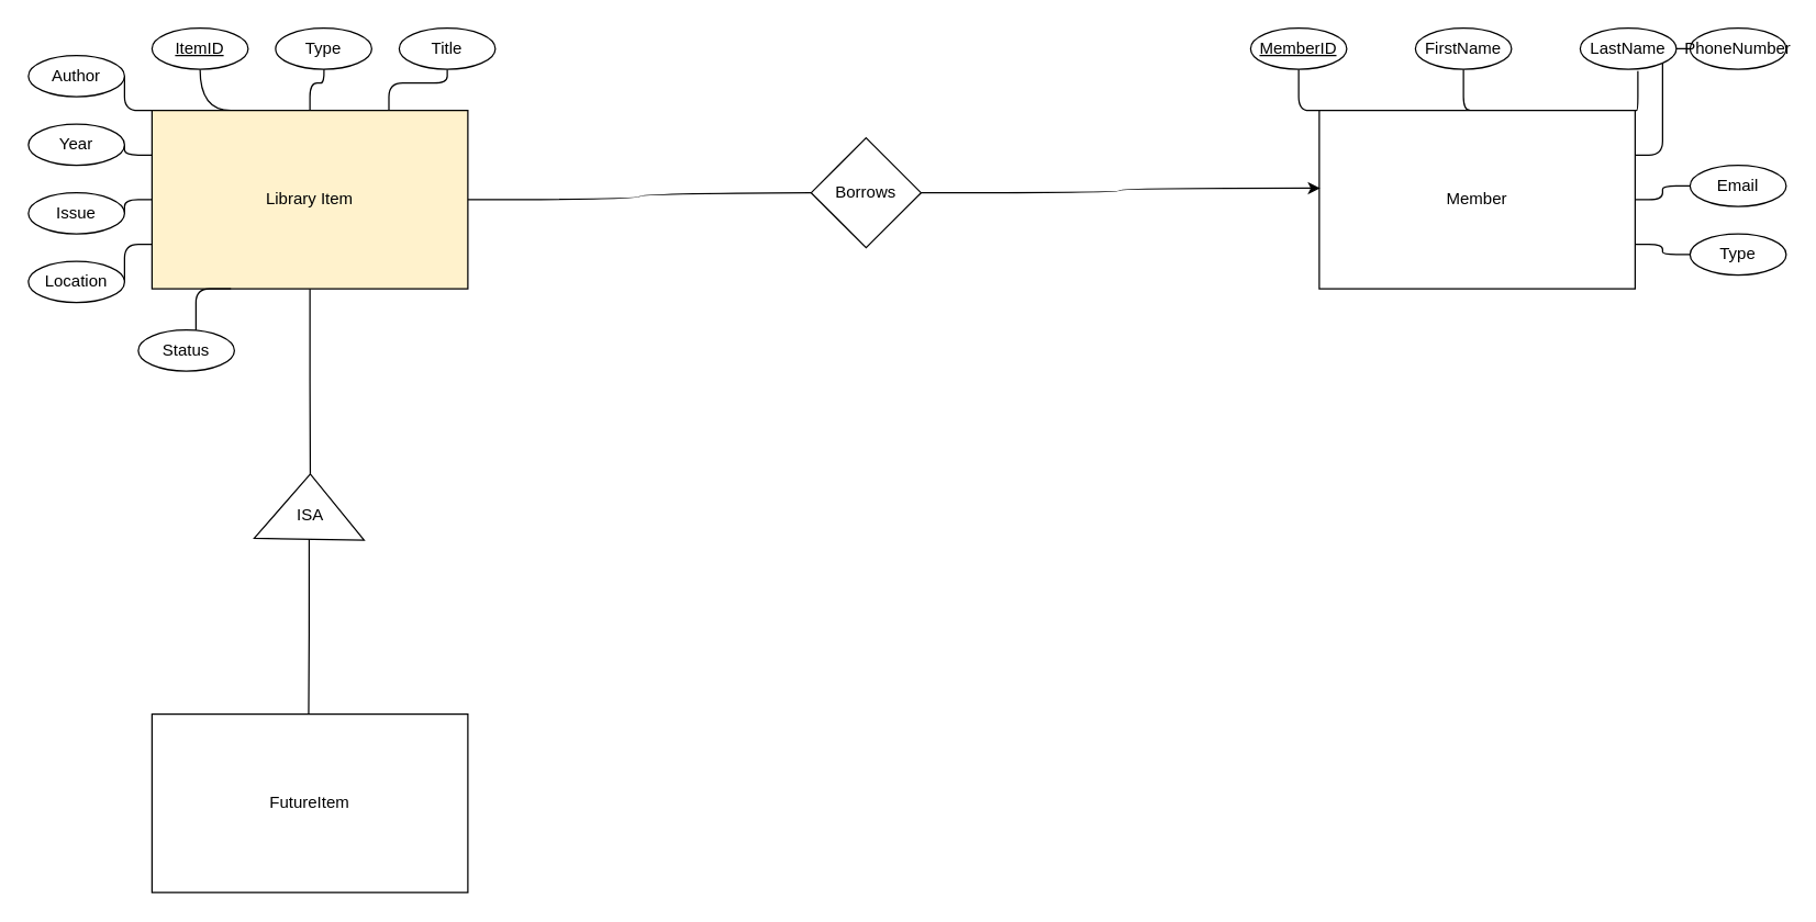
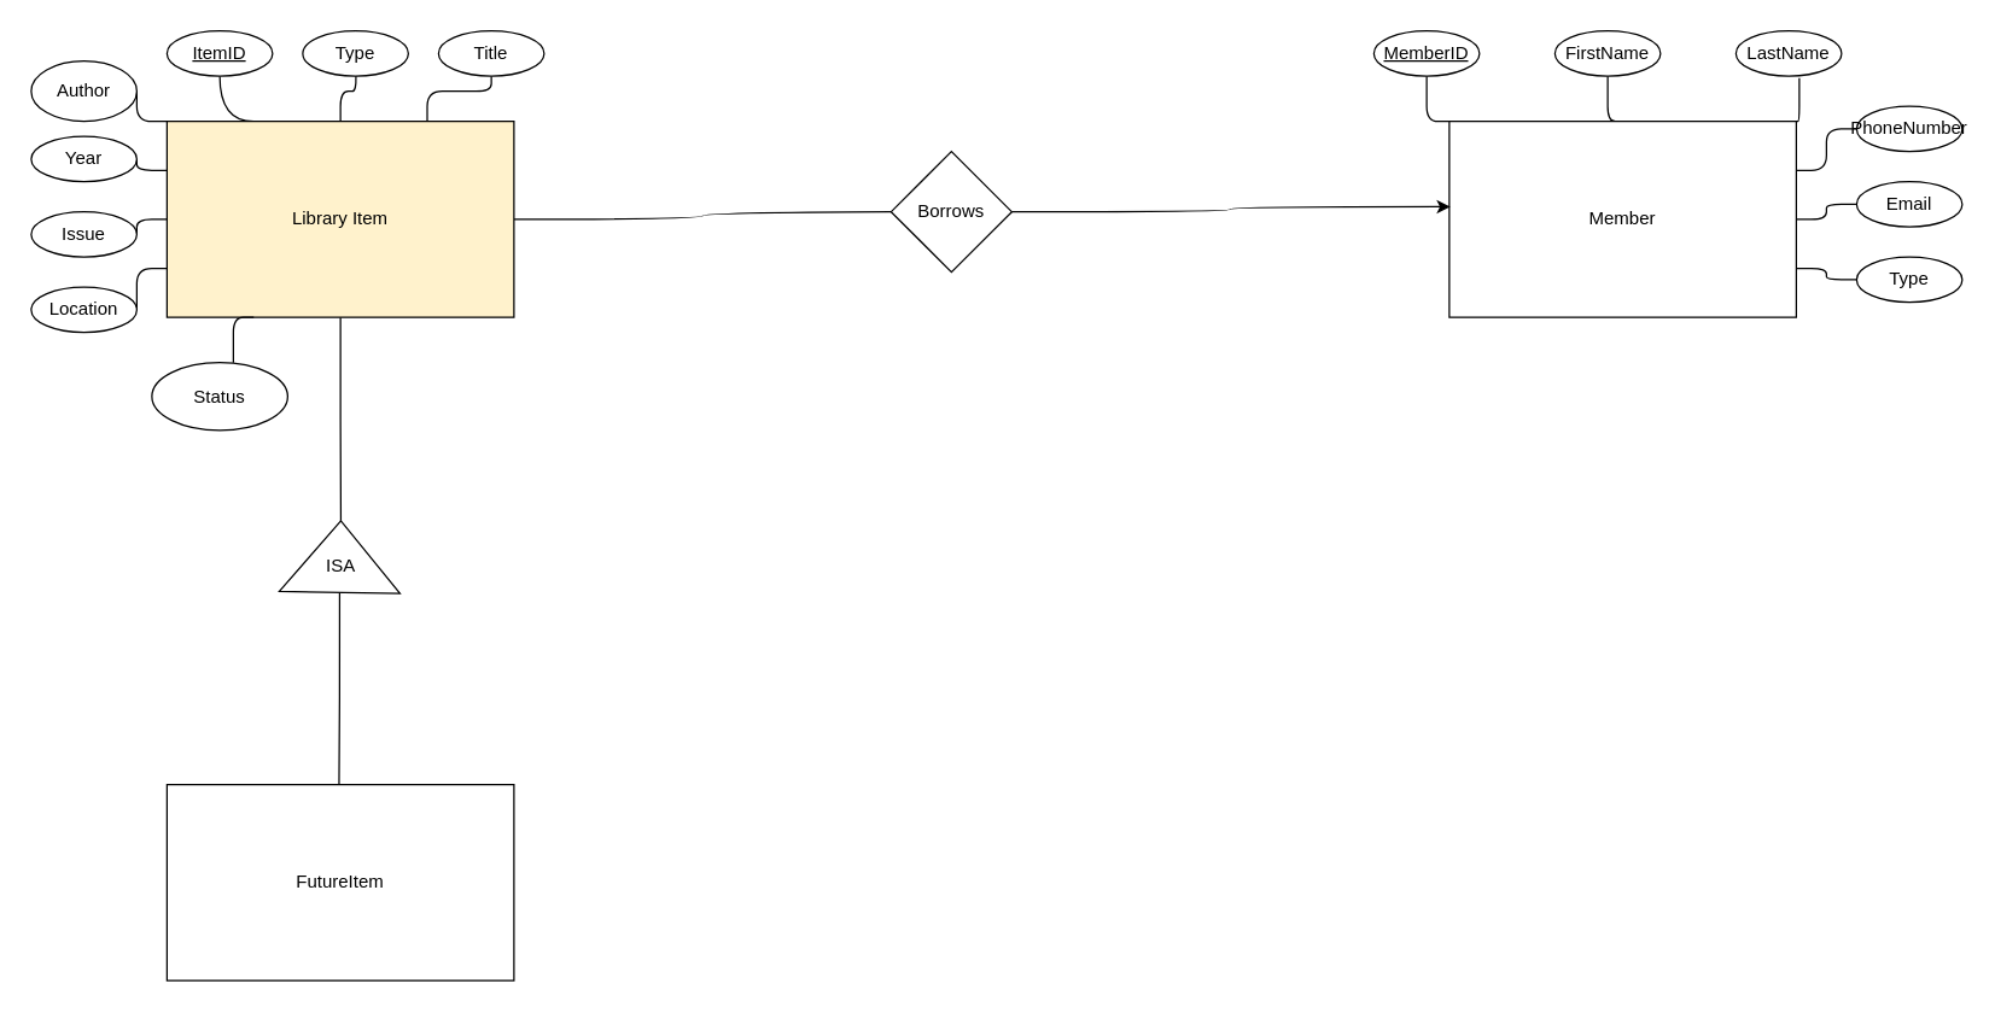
  <mxCell id="0" />
  <mxCell id="1" parent="0" />
  <mxCell id="2" style="edgeStyle=orthogonalEdgeStyle;rounded=0;orthogonalLoop=1;jettySize=auto;html=1;exitX=0.25;exitY=0;exitDx=0;exitDy=0;entryX=0.5;entryY=1;entryDx=0;entryDy=0;curved=1;strokeColor=default;startArrow=none;startFill=0;endArrow=none;" edge="1" parent="1" source="11" target="12"><mxGeometry relative="1" as="geometry" /></mxCell>
  <mxCell id="3" style="edgeStyle=orthogonalEdgeStyle;rounded=1;orthogonalLoop=1;jettySize=auto;html=1;exitX=0.5;exitY=0;exitDx=0;exitDy=0;endArrow=none;startFill=0;curved=0;" edge="1" parent="1" source="11"><mxGeometry relative="1" as="geometry"><mxPoint x="235" y="40" as="targetPoint" /></mxGeometry></mxCell>
  <mxCell id="4" style="edgeStyle=orthogonalEdgeStyle;rounded=1;orthogonalLoop=1;jettySize=auto;html=1;exitX=0;exitY=0;exitDx=0;exitDy=0;entryX=1;entryY=0.5;entryDx=0;entryDy=0;curved=0;endArrow=none;startFill=0;" edge="1" parent="1" source="11" target="15"><mxGeometry relative="1" as="geometry" /></mxCell>
  <mxCell id="5" style="edgeStyle=orthogonalEdgeStyle;rounded=1;orthogonalLoop=1;jettySize=auto;html=1;exitX=0;exitY=0.25;exitDx=0;exitDy=0;entryX=1;entryY=0.5;entryDx=0;entryDy=0;endArrow=none;startFill=0;curved=0;" edge="1" parent="1" source="11" target="16"><mxGeometry relative="1" as="geometry" /></mxCell>
  <mxCell id="6" style="edgeStyle=orthogonalEdgeStyle;rounded=1;orthogonalLoop=1;jettySize=auto;html=1;exitX=0;exitY=0.5;exitDx=0;exitDy=0;entryX=1;entryY=0.5;entryDx=0;entryDy=0;endArrow=none;startFill=0;curved=0;" edge="1" parent="1" source="11" target="17"><mxGeometry relative="1" as="geometry" /></mxCell>
  <mxCell id="7" style="edgeStyle=orthogonalEdgeStyle;rounded=1;orthogonalLoop=1;jettySize=auto;html=1;exitX=0;exitY=0.75;exitDx=0;exitDy=0;entryX=1;entryY=0.5;entryDx=0;entryDy=0;endArrow=none;startFill=0;curved=0;" edge="1" parent="1" source="11" target="18"><mxGeometry relative="1" as="geometry" /></mxCell>
  <mxCell id="8" style="edgeStyle=orthogonalEdgeStyle;rounded=1;orthogonalLoop=1;jettySize=auto;html=1;exitX=0.75;exitY=0;exitDx=0;exitDy=0;entryX=0.5;entryY=1;entryDx=0;entryDy=0;curved=0;endArrow=none;startFill=0;" edge="1" parent="1" source="11" target="14"><mxGeometry relative="1" as="geometry" /></mxCell>
  <mxCell id="9" style="edgeStyle=orthogonalEdgeStyle;rounded=0;orthogonalLoop=1;jettySize=auto;html=1;exitX=1;exitY=0.5;exitDx=0;exitDy=0;curved=1;endArrow=none;startFill=0;" edge="1" parent="1" source="11"><mxGeometry relative="1" as="geometry"><mxPoint x="590" y="140" as="targetPoint" /></mxGeometry></mxCell>
  <mxCell id="10" style="edgeStyle=orthogonalEdgeStyle;rounded=0;orthogonalLoop=1;jettySize=auto;html=1;exitX=0.5;exitY=1;exitDx=0;exitDy=0;entryX=1;entryY=0.5;entryDx=0;entryDy=0;endArrow=none;startFill=0;" edge="1" parent="1" source="11" target="37"><mxGeometry relative="1" as="geometry" /></mxCell>
  <mxCell id="11" value="Library Item" style="whiteSpace=wrap;html=1;align=center;fillColor=#fff2cc;" vertex="1" parent="1"><mxGeometry x="110" y="80" width="230" height="130" as="geometry" /></mxCell>
  <mxCell id="12" value="&lt;u&gt;ItemID&lt;/u&gt;" style="ellipse;whiteSpace=wrap;html=1;align=center;" vertex="1" parent="1"><mxGeometry x="110" y="20" width="70" height="30" as="geometry" /></mxCell>
  <mxCell id="13" value="Type" style="ellipse;whiteSpace=wrap;html=1;align=center;" vertex="1" parent="1"><mxGeometry x="200" y="20" width="70" height="30" as="geometry" /></mxCell>
  <mxCell id="14" value="Title" style="ellipse;whiteSpace=wrap;html=1;align=center;" vertex="1" parent="1"><mxGeometry x="290" y="20" width="70" height="30" as="geometry" /></mxCell>
- <mxCell id="15" value="Author" style="ellipse;whiteSpace=wrap;html=1;align=center;" vertex="1" parent="1"><mxGeometry x="20" y="40" width="70" height="30" as="geometry" /></mxCell>
+ <mxCell id="15" value="Author" style="ellipse;whiteSpace=wrap;html=1;align=center;" vertex="1" parent="1"><mxGeometry x="20" y="40" width="70" height="40" as="geometry" /></mxCell>
  <mxCell id="16" value="Year" style="ellipse;whiteSpace=wrap;html=1;align=center;" vertex="1" parent="1"><mxGeometry x="20" y="90" width="70" height="30" as="geometry" /></mxCell>
  <mxCell id="17" value="Issue" style="ellipse;whiteSpace=wrap;html=1;align=center;" vertex="1" parent="1"><mxGeometry x="20" y="140" width="70" height="30" as="geometry" /></mxCell>
  <mxCell id="18" value="Location" style="ellipse;whiteSpace=wrap;html=1;align=center;" vertex="1" parent="1"><mxGeometry x="20" y="190" width="70" height="30" as="geometry" /></mxCell>
- <mxCell id="19" value="Status" style="ellipse;whiteSpace=wrap;html=1;align=center;" vertex="1" parent="1"><mxGeometry x="100" y="240" width="70" height="30" as="geometry" /></mxCell>
+ <mxCell id="19" value="Status" style="ellipse;whiteSpace=wrap;html=1;align=center;" vertex="1" parent="1"><mxGeometry x="100" y="240" width="90" height="45" as="geometry" /></mxCell>
  <mxCell id="20" style="edgeStyle=orthogonalEdgeStyle;rounded=1;orthogonalLoop=1;jettySize=auto;html=1;exitX=0.25;exitY=1;exitDx=0;exitDy=0;entryX=0.6;entryY=0;entryDx=0;entryDy=0;entryPerimeter=0;endArrow=none;startFill=0;curved=0;" edge="1" parent="1" source="11" target="19"><mxGeometry relative="1" as="geometry" /></mxCell>
  <mxCell id="21" style="edgeStyle=orthogonalEdgeStyle;rounded=1;orthogonalLoop=1;jettySize=auto;html=1;exitX=0;exitY=0;exitDx=0;exitDy=0;entryX=0.5;entryY=1;entryDx=0;entryDy=0;curved=0;endArrow=none;startFill=0;" edge="1" parent="1" source="26" target="27"><mxGeometry relative="1" as="geometry" /></mxCell>
  <mxCell id="22" style="edgeStyle=orthogonalEdgeStyle;rounded=1;orthogonalLoop=1;jettySize=auto;html=1;exitX=0.5;exitY=0;exitDx=0;exitDy=0;entryX=0.5;entryY=1;entryDx=0;entryDy=0;curved=0;endArrow=none;startFill=0;" edge="1" parent="1" source="26" target="28"><mxGeometry relative="1" as="geometry" /></mxCell>
  <mxCell id="23" style="edgeStyle=orthogonalEdgeStyle;rounded=1;orthogonalLoop=1;jettySize=auto;html=1;exitX=1;exitY=0.25;exitDx=0;exitDy=0;entryX=0;entryY=0.5;entryDx=0;entryDy=0;curved=0;endArrow=none;startFill=0;" edge="1" parent="1" source="26" target="30"><mxGeometry relative="1" as="geometry" /></mxCell>
  <mxCell id="24" style="edgeStyle=orthogonalEdgeStyle;rounded=1;orthogonalLoop=1;jettySize=auto;html=1;exitX=1;exitY=0.5;exitDx=0;exitDy=0;entryX=0;entryY=0.5;entryDx=0;entryDy=0;curved=0;endArrow=none;startFill=0;" edge="1" parent="1" source="26" target="31"><mxGeometry relative="1" as="geometry" /></mxCell>
  <mxCell id="25" style="edgeStyle=orthogonalEdgeStyle;rounded=1;orthogonalLoop=1;jettySize=auto;html=1;exitX=1;exitY=0.75;exitDx=0;exitDy=0;entryX=0;entryY=0.5;entryDx=0;entryDy=0;curved=0;endArrow=none;startFill=0;" edge="1" parent="1" source="26" target="32"><mxGeometry relative="1" as="geometry" /></mxCell>
  <mxCell id="26" value="Member" style="rounded=0;whiteSpace=wrap;html=1;" vertex="1" parent="1"><mxGeometry x="960" y="80" width="230" height="130" as="geometry" /></mxCell>
  <mxCell id="27" value="&lt;u&gt;MemberID&lt;/u&gt;" style="ellipse;whiteSpace=wrap;html=1;align=center;" vertex="1" parent="1"><mxGeometry x="910" y="20" width="70" height="30" as="geometry" /></mxCell>
  <mxCell id="28" value="FirstName" style="ellipse;whiteSpace=wrap;html=1;align=center;" vertex="1" parent="1"><mxGeometry x="1030" y="20" width="70" height="30" as="geometry" /></mxCell>
  <mxCell id="29" value="LastName" style="ellipse;whiteSpace=wrap;html=1;align=center;" vertex="1" parent="1"><mxGeometry x="1150" y="20" width="70" height="30" as="geometry" /></mxCell>
- <mxCell id="30" value="PhoneNumber" style="ellipse;whiteSpace=wrap;html=1;align=center;" vertex="1" parent="1"><mxGeometry x="1230" y="20" width="70" height="30" as="geometry" /></mxCell>
+ <mxCell id="30" value="PhoneNumber" style="ellipse;whiteSpace=wrap;html=1;align=center;" vertex="1" parent="1"><mxGeometry x="1230" y="70" width="70" height="30" as="geometry" /></mxCell>
  <mxCell id="31" value="Email" style="ellipse;whiteSpace=wrap;html=1;align=center;" vertex="1" parent="1"><mxGeometry x="1230" y="120" width="70" height="30" as="geometry" /></mxCell>
  <mxCell id="32" value="Type" style="ellipse;whiteSpace=wrap;html=1;align=center;" vertex="1" parent="1"><mxGeometry x="1230" y="170" width="70" height="30" as="geometry" /></mxCell>
  <mxCell id="33" style="edgeStyle=orthogonalEdgeStyle;rounded=1;orthogonalLoop=1;jettySize=auto;html=1;exitX=1;exitY=0;exitDx=0;exitDy=0;entryX=0.6;entryY=1.044;entryDx=0;entryDy=0;entryPerimeter=0;curved=0;endArrow=none;startFill=0;" edge="1" parent="1" source="26" target="29"><mxGeometry relative="1" as="geometry" /></mxCell>
  <mxCell id="34" value="Borrows" style="rhombus;whiteSpace=wrap;html=1;" vertex="1" parent="1"><mxGeometry x="590" y="100" width="80" height="80" as="geometry" /></mxCell>
  <mxCell id="35" style="edgeStyle=orthogonalEdgeStyle;rounded=0;orthogonalLoop=1;jettySize=auto;html=1;exitX=1;exitY=0.5;exitDx=0;exitDy=0;entryX=0.003;entryY=0.436;entryDx=0;entryDy=0;entryPerimeter=0;curved=1;" edge="1" parent="1" source="34" target="26"><mxGeometry relative="1" as="geometry" /></mxCell>
  <mxCell id="36" style="edgeStyle=orthogonalEdgeStyle;rounded=0;orthogonalLoop=1;jettySize=auto;html=1;exitX=0;exitY=0.5;exitDx=0;exitDy=0;" edge="1" parent="1" source="37"><mxGeometry relative="1" as="geometry"><mxPoint x="224" y="530" as="targetPoint" /></mxGeometry></mxCell>
  <mxCell id="37" value="" style="triangle;whiteSpace=wrap;html=1;rotation=-89;" vertex="1" parent="1"><mxGeometry x="201.1" y="328.75" width="47.5" height="80" as="geometry" /></mxCell>
  <mxCell id="38" value="FutureItem" style="whiteSpace=wrap;html=1;align=center;" vertex="1" parent="1"><mxGeometry x="110" y="520" width="230" height="130" as="geometry" /></mxCell>
  <mxCell id="39" value="ISA" style="text;html=1;align=center;verticalAlign=middle;resizable=0;points=[];autosize=1;strokeColor=none;fillColor=none;" vertex="1" parent="1"><mxGeometry x="205" y="360" width="40" height="30" as="geometry" /></mxCell>
